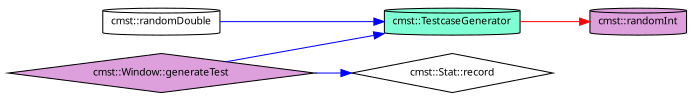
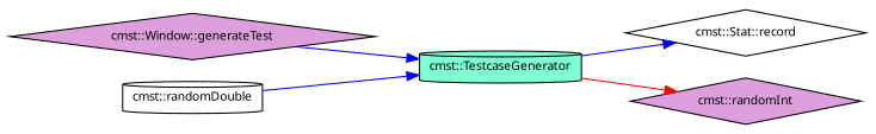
  digraph {
    fontname="Noto Sans"
    rankdir=LR
    node [color=black fillcolor=plum fontname="Noto Sans" fontsize=10 shape=diamond style=filled]
    edge [color=blue fontname="Noto Sans" fontsize=10 labelfontname=Helvetica labelfontsize=10 style=solid]
    n1 [fontcolor=black height=0.2 label="cmst::Window::generateTest" width=0.4]
    n2 [fillcolor=aquamarine height=0.2 label="cmst::TestcaseGenerator" shape=cylinder width=0.4]
    n3 [fillcolor=white height=0.2 label="cmst::Stat::record" width=0.4]
-   n4 [height=0.2 label="cmst::randomInt" shape=cylinder width=0.4]
+   n4 [height=0.2 label="cmst::randomInt" width=0.4]
    n5 [fillcolor=white height=0.2 label="cmst::randomDouble" shape=cylinder width=0.4]
    n1 -> n2
-   n1 -> n3
+   n2 -> n3
    n2 -> n4 [color=red]
    n5 -> n2
  }
